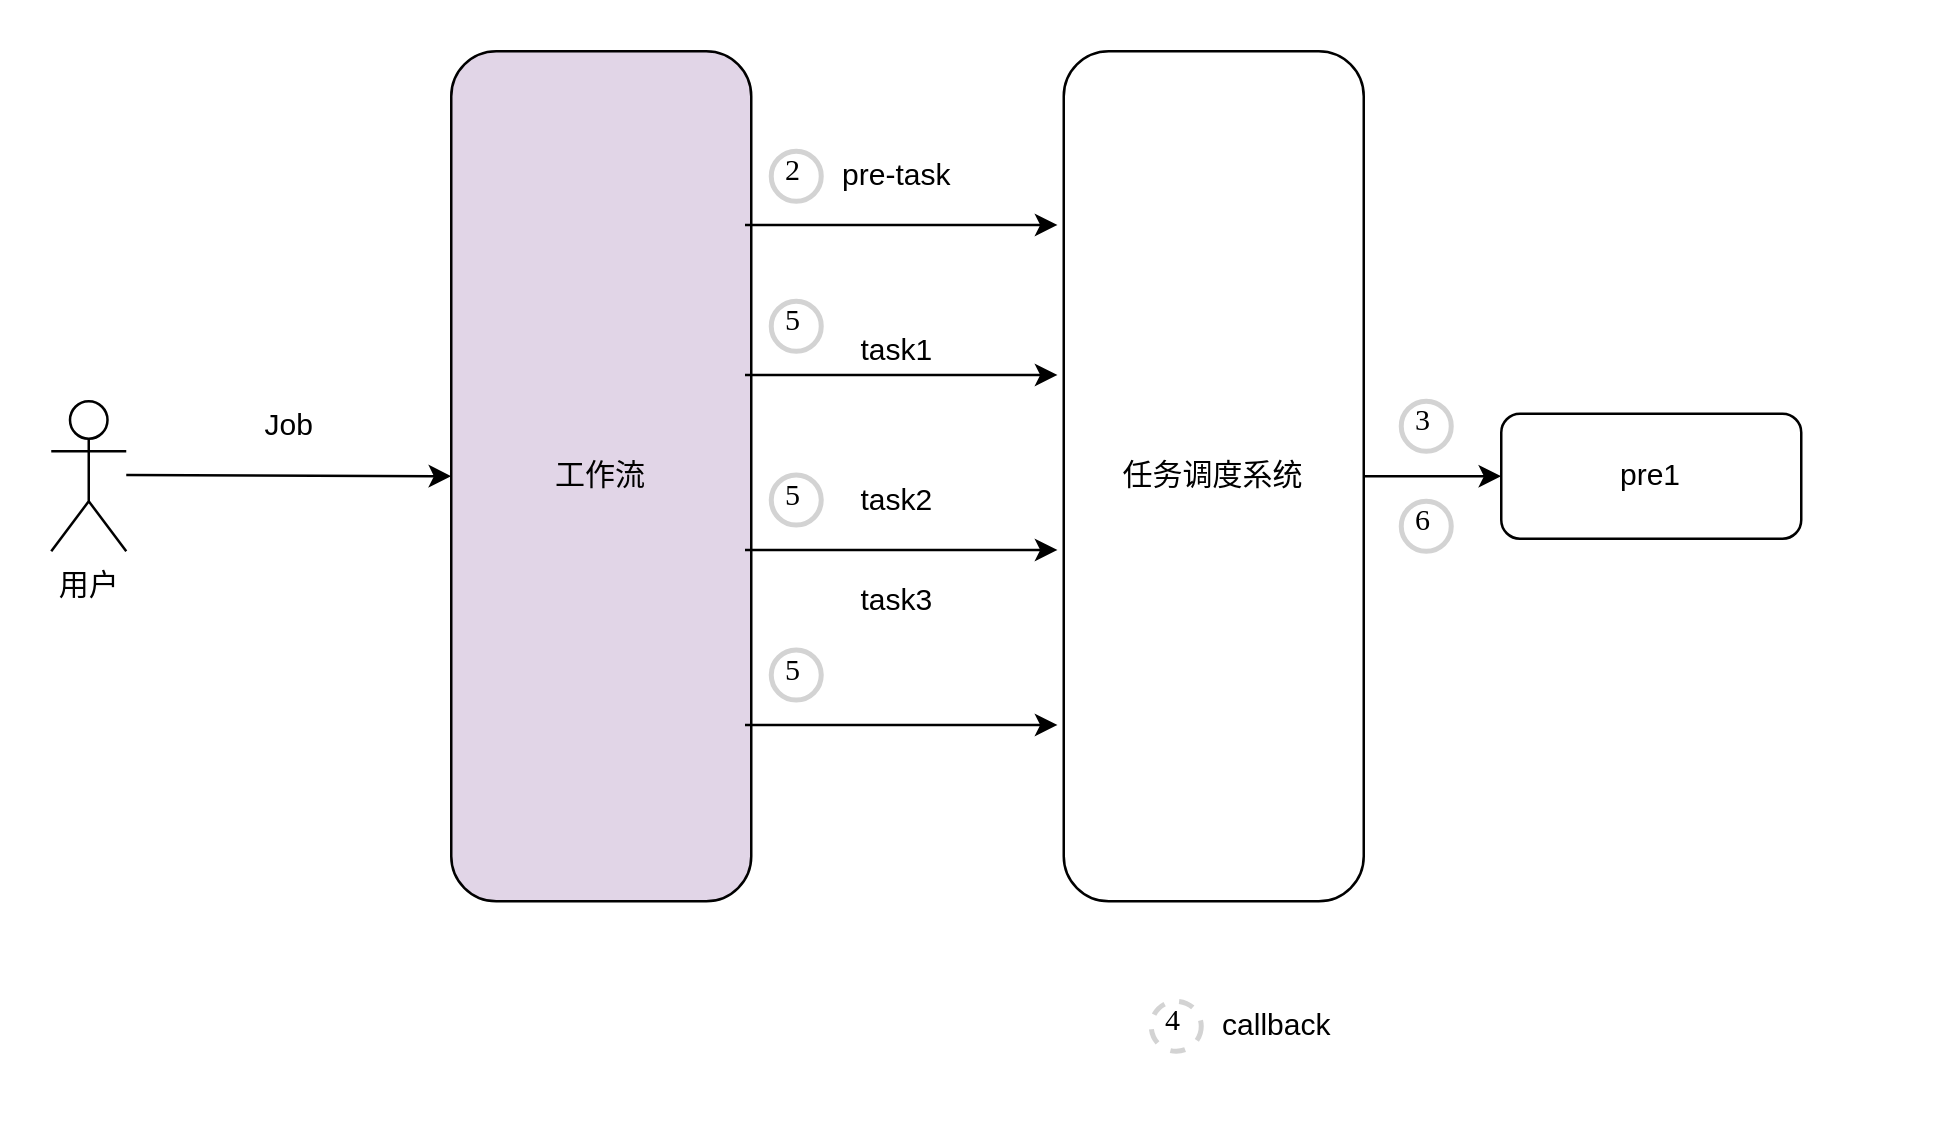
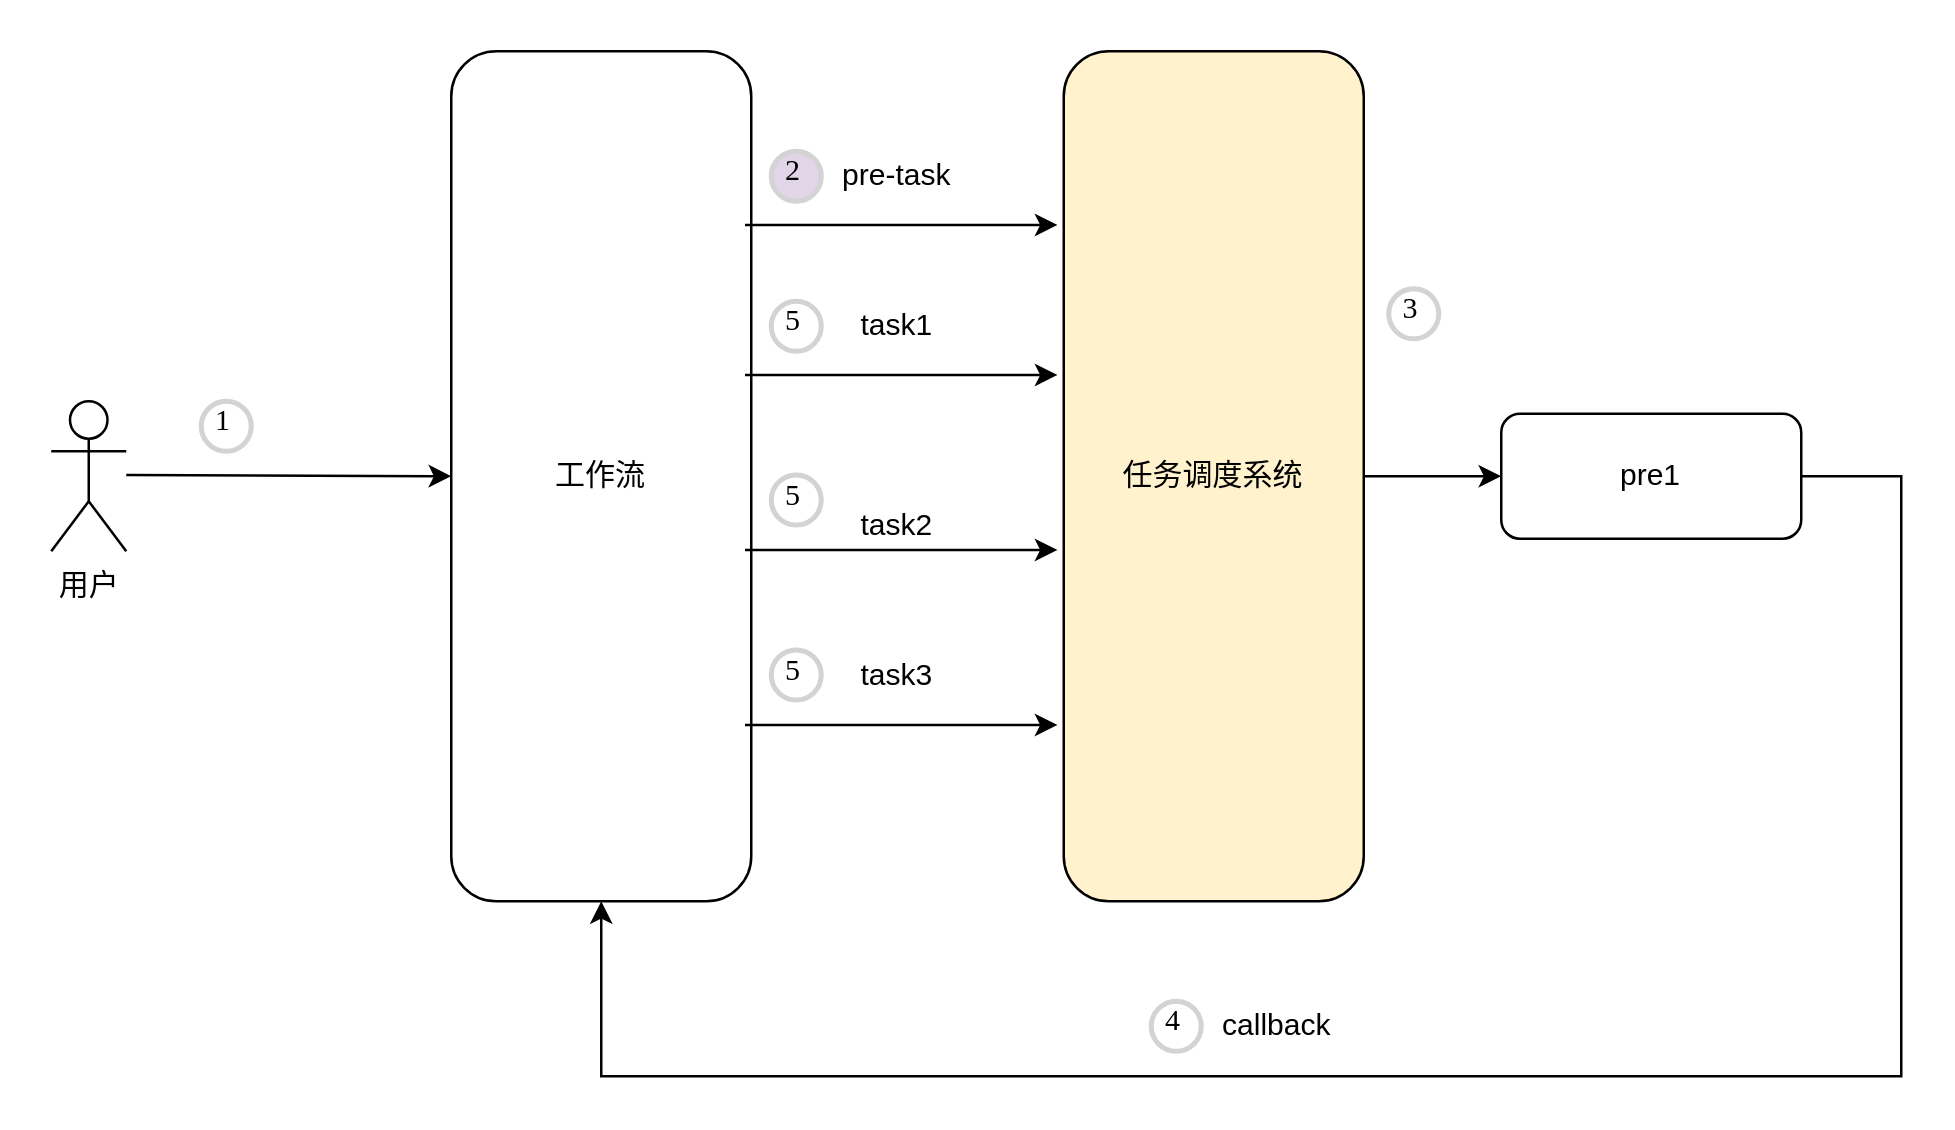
  <mxCell id="0" />
  <mxCell id="1" parent="0" />
- <mxCell id="2" value="工作流" style="rounded=1;whiteSpace=wrap;html=1;fillColor=#e1d5e7;" vertex="1" parent="1"><mxGeometry x="180" y="20" width="120" height="340" as="geometry" /></mxCell>
+ <mxCell id="2" value="工作流" style="rounded=1;whiteSpace=wrap;html=1;" vertex="1" parent="1"><mxGeometry x="180" y="20" width="120" height="340" as="geometry" /></mxCell>
  <mxCell id="3" value="" style="endArrow=classic;html=1;exitX=1;exitY=0.5;exitDx=0;exitDy=0;entryX=0;entryY=0.5;entryDx=0;entryDy=0;" edge="1" parent="1"><mxGeometry width="50" height="50" relative="1" as="geometry"><mxPoint x="297.5" y="219.5" as="sourcePoint" /><mxPoint x="422.5" y="219.5" as="targetPoint" /></mxGeometry></mxCell>
  <mxCell id="4" value="" style="endArrow=classic;html=1;entryX=0;entryY=0.5;entryDx=0;entryDy=0;" edge="1" parent="1" target="2"><mxGeometry width="50" height="50" relative="1" as="geometry"><mxPoint x="50" y="189.5" as="sourcePoint" /><mxPoint x="150" y="189.5" as="targetPoint" /></mxGeometry></mxCell>
  <mxCell id="5" value="用户" style="shape=umlActor;verticalLabelPosition=bottom;verticalAlign=top;html=1;outlineConnect=0;" vertex="1" parent="1"><mxGeometry x="20" y="160" width="30" height="60" as="geometry" /></mxCell>
- <mxCell id="6" value="Job" style="text;html=1;align=center;verticalAlign=middle;resizable=0;points=[];autosize=1;" vertex="1" parent="1"><mxGeometry x="100" y="160" width="30" height="20" as="geometry" /></mxCell>
- <mxCell id="7" value="任务调度系统" style="rounded=1;whiteSpace=wrap;html=1;" vertex="1" parent="1"><mxGeometry x="425" y="20" width="120" height="340" as="geometry" /></mxCell>
+ <mxCell id="7" value="任务调度系统" style="rounded=1;whiteSpace=wrap;html=1;fillColor=#fff2cc;" vertex="1" parent="1"><mxGeometry x="425" y="20" width="120" height="340" as="geometry" /></mxCell>
  <mxCell id="8" value="" style="endArrow=classic;html=1;exitX=1;exitY=0.5;exitDx=0;exitDy=0;entryX=0;entryY=0.5;entryDx=0;entryDy=0;" edge="1" parent="1"><mxGeometry width="50" height="50" relative="1" as="geometry"><mxPoint x="297.5" y="149.5" as="sourcePoint" /><mxPoint x="422.5" y="149.5" as="targetPoint" /></mxGeometry></mxCell>
  <mxCell id="9" value="" style="endArrow=classic;html=1;exitX=1;exitY=0.5;exitDx=0;exitDy=0;entryX=0;entryY=0.5;entryDx=0;entryDy=0;" edge="1" parent="1"><mxGeometry width="50" height="50" relative="1" as="geometry"><mxPoint x="297.5" y="289.5" as="sourcePoint" /><mxPoint x="422.5" y="289.5" as="targetPoint" /></mxGeometry></mxCell>
- <mxCell id="10" value="task1" style="text;html=1;align=center;verticalAlign=middle;resizable=0;points=[];autosize=1;" vertex="1" parent="1"><mxGeometry x="337.5" y="129.5" width="40" height="20" as="geometry" /></mxCell>
- <mxCell id="11" value="task2" style="text;html=1;align=center;verticalAlign=middle;resizable=0;points=[];autosize=1;" vertex="1" parent="1"><mxGeometry x="337.5" y="189.5" width="40" height="20" as="geometry" /></mxCell>
- <mxCell id="12" value="task3" style="text;html=1;align=center;verticalAlign=middle;resizable=0;points=[];autosize=1;" vertex="1" parent="1"><mxGeometry x="337.5" y="229.5" width="40" height="20" as="geometry" /></mxCell>
+ <mxCell id="10" value="task1" style="text;html=1;align=center;verticalAlign=middle;resizable=0;points=[];autosize=1;" vertex="1" parent="1"><mxGeometry x="337.5" y="119.5" width="40" height="20" as="geometry" /></mxCell>
+ <mxCell id="11" value="task2" style="text;html=1;align=center;verticalAlign=middle;resizable=0;points=[];autosize=1;" vertex="1" parent="1"><mxGeometry x="337.5" y="199.5" width="40" height="20" as="geometry" /></mxCell>
+ <mxCell id="12" value="task3" style="text;html=1;align=center;verticalAlign=middle;resizable=0;points=[];autosize=1;" vertex="1" parent="1"><mxGeometry x="337.5" y="259.5" width="40" height="20" as="geometry" /></mxCell>
+ <mxCell id="13" style="edgeStyle=orthogonalEdgeStyle;rounded=0;orthogonalLoop=1;jettySize=auto;html=1;exitX=1;exitY=0.5;exitDx=0;exitDy=0;entryX=0.5;entryY=1;entryDx=0;entryDy=0;" edge="1" parent="1" source="14" target="2"><mxGeometry relative="1" as="geometry"><Array as="points"><mxPoint x="760" y="190" /><mxPoint x="760" y="430" /><mxPoint x="240" y="430" /></Array></mxGeometry></mxCell>
  <mxCell id="14" value="pre1" style="rounded=1;whiteSpace=wrap;html=1;" vertex="1" parent="1"><mxGeometry x="600" y="165" width="120" height="50" as="geometry" /></mxCell>
  <mxCell id="15" value="" style="endArrow=classic;html=1;" edge="1" parent="1"><mxGeometry width="50" height="50" relative="1" as="geometry"><mxPoint x="545" y="190" as="sourcePoint" /><mxPoint x="600" y="190" as="targetPoint" /></mxGeometry></mxCell>
  <mxCell id="16" value="callback" style="text;html=1;align=center;verticalAlign=middle;resizable=0;points=[];autosize=1;" vertex="1" parent="1"><mxGeometry x="480" y="400" width="60" height="20" as="geometry" /></mxCell>
  <mxCell id="17" value="" style="endArrow=classic;html=1;exitX=1;exitY=0.5;exitDx=0;exitDy=0;entryX=0;entryY=0.5;entryDx=0;entryDy=0;" edge="1" parent="1"><mxGeometry width="50" height="50" relative="1" as="geometry"><mxPoint x="297.5" y="89.5" as="sourcePoint" /><mxPoint x="422.5" y="89.5" as="targetPoint" /></mxGeometry></mxCell>
  <mxCell id="18" value="pre-task" style="text;html=1;align=center;verticalAlign=middle;resizable=0;points=[];autosize=1;" vertex="1" parent="1"><mxGeometry x="327.5" y="60" width="60" height="20" as="geometry" /></mxCell>
- <mxCell id="20" value="2" style="ellipse;whiteSpace=wrap;html=1;aspect=fixed;strokeWidth=2;fontFamily=Tahoma;spacingBottom=4;spacingRight=2;strokeColor=#d3d3d3;" vertex="1" parent="1"><mxGeometry x="308" y="60" width="20" height="20" as="geometry" /></mxCell>
- <mxCell id="21" value="3" style="ellipse;whiteSpace=wrap;html=1;aspect=fixed;strokeWidth=2;fontFamily=Tahoma;spacingBottom=4;spacingRight=2;strokeColor=#d3d3d3;" vertex="1" parent="1"><mxGeometry x="560" y="160" width="20" height="20" as="geometry" /></mxCell>
- <mxCell id="22" value="4" style="ellipse;whiteSpace=wrap;html=1;aspect=fixed;strokeWidth=2;fontFamily=Tahoma;spacingBottom=4;spacingRight=2;strokeColor=#d3d3d3;dashed=1;" vertex="1" parent="1"><mxGeometry x="460" y="400" width="20" height="20" as="geometry" /></mxCell>
+ <mxCell id="19" value="1" style="ellipse;whiteSpace=wrap;html=1;aspect=fixed;strokeWidth=2;fontFamily=Tahoma;spacingBottom=4;spacingRight=2;strokeColor=#d3d3d3;" vertex="1" parent="1"><mxGeometry x="80" y="160" width="20" height="20" as="geometry" /></mxCell>
+ <mxCell id="20" value="2" style="ellipse;whiteSpace=wrap;html=1;aspect=fixed;strokeWidth=2;fontFamily=Tahoma;spacingBottom=4;spacingRight=2;strokeColor=#d3d3d3;fillColor=#e1d5e7;" vertex="1" parent="1"><mxGeometry x="308" y="60" width="20" height="20" as="geometry" /></mxCell>
+ <mxCell id="21" value="3" style="ellipse;whiteSpace=wrap;html=1;aspect=fixed;strokeWidth=2;fontFamily=Tahoma;spacingBottom=4;spacingRight=2;strokeColor=#d3d3d3;" vertex="1" parent="1"><mxGeometry x="555" y="115" width="20" height="20" as="geometry" /></mxCell>
+ <mxCell id="22" value="4" style="ellipse;whiteSpace=wrap;html=1;aspect=fixed;strokeWidth=2;fontFamily=Tahoma;spacingBottom=4;spacingRight=2;strokeColor=#d3d3d3;" vertex="1" parent="1"><mxGeometry x="460" y="400" width="20" height="20" as="geometry" /></mxCell>
  <mxCell id="23" value="5" style="ellipse;whiteSpace=wrap;html=1;aspect=fixed;strokeWidth=2;fontFamily=Tahoma;spacingBottom=4;spacingRight=2;strokeColor=#d3d3d3;" vertex="1" parent="1"><mxGeometry x="308" y="120" width="20" height="20" as="geometry" /></mxCell>
- <mxCell id="24" value="6" style="ellipse;whiteSpace=wrap;html=1;aspect=fixed;strokeWidth=2;fontFamily=Tahoma;spacingBottom=4;spacingRight=2;strokeColor=#d3d3d3;" vertex="1" parent="1"><mxGeometry x="560" y="200" width="20" height="20" as="geometry" /></mxCell>
  <mxCell id="25" value="5" style="ellipse;whiteSpace=wrap;html=1;aspect=fixed;strokeWidth=2;fontFamily=Tahoma;spacingBottom=4;spacingRight=2;strokeColor=#d3d3d3;" vertex="1" parent="1"><mxGeometry x="308" y="189.5" width="20" height="20" as="geometry" /></mxCell>
  <mxCell id="26" value="5" style="ellipse;whiteSpace=wrap;html=1;aspect=fixed;strokeWidth=2;fontFamily=Tahoma;spacingBottom=4;spacingRight=2;strokeColor=#d3d3d3;" vertex="1" parent="1"><mxGeometry x="308" y="259.5" width="20" height="20" as="geometry" /></mxCell>
